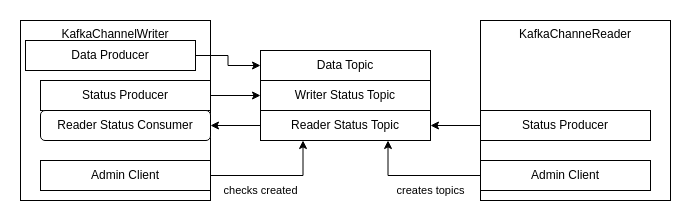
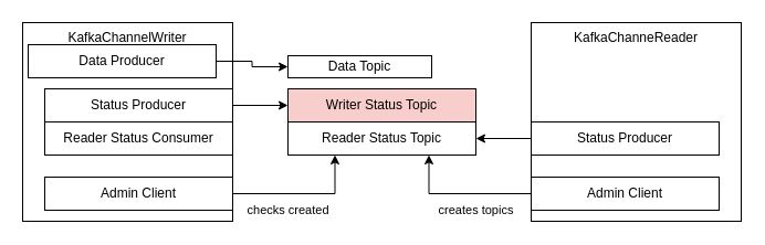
  <mxCell id="0" />
  <mxCell id="1" parent="0" />
  <mxCell id="2" value="KafkaChannelWriter" style="rounded=0;whiteSpace=wrap;html=1;verticalAlign=top;" vertex="1" parent="1"><mxGeometry x="20" y="20" width="190" height="180" as="geometry" /></mxCell>
  <mxCell id="3" style="edgeStyle=orthogonalEdgeStyle;rounded=0;orthogonalLoop=1;jettySize=auto;html=1;entryX=0;entryY=0.5;entryDx=0;entryDy=0;" edge="1" parent="1" source="4" target="12"><mxGeometry relative="1" as="geometry" /></mxCell>
  <mxCell id="4" value="Status Producer" style="rounded=0;whiteSpace=wrap;html=1;verticalAlign=middle;align=center;" vertex="1" parent="1"><mxGeometry x="40" y="80" width="170" height="30" as="geometry" /></mxCell>
- <mxCell id="5" value="Reader Status Consumer" style="whiteSpace=wrap;html=1;verticalAlign=middle;align=center;rounded=1;" vertex="1" parent="1"><mxGeometry x="40" y="110" width="170" height="30" as="geometry" /></mxCell>
+ <mxCell id="5" value="Reader Status Consumer" style="rounded=0;whiteSpace=wrap;html=1;verticalAlign=middle;align=center;" vertex="1" parent="1"><mxGeometry x="40" y="110" width="170" height="30" as="geometry" /></mxCell>
  <mxCell id="6" style="edgeStyle=orthogonalEdgeStyle;rounded=0;orthogonalLoop=1;jettySize=auto;html=1;entryX=0;entryY=0.5;entryDx=0;entryDy=0;" edge="1" parent="1" source="7" target="11"><mxGeometry relative="1" as="geometry" /></mxCell>
  <mxCell id="7" value="Data Producer" style="rounded=0;whiteSpace=wrap;html=1;verticalAlign=middle;align=center;" vertex="1" parent="1"><mxGeometry x="25" y="40" width="170" height="30" as="geometry" /></mxCell>
  <mxCell id="8" value="KafkaChanneReader" style="rounded=0;whiteSpace=wrap;html=1;verticalAlign=top;" vertex="1" parent="1"><mxGeometry x="480" y="20" width="190" height="180" as="geometry" /></mxCell>
  <mxCell id="9" style="edgeStyle=orthogonalEdgeStyle;rounded=0;orthogonalLoop=1;jettySize=auto;html=1;" edge="1" parent="1" source="10" target="14"><mxGeometry relative="1" as="geometry" /></mxCell>
  <mxCell id="10" value="Status Producer" style="rounded=0;whiteSpace=wrap;html=1;verticalAlign=middle;align=center;" vertex="1" parent="1"><mxGeometry x="480" y="110" width="170" height="30" as="geometry" /></mxCell>
- <mxCell id="11" value="Data Topic" style="rounded=0;whiteSpace=wrap;html=1;verticalAlign=middle;align=center;" vertex="1" parent="1"><mxGeometry x="260" y="50" width="170" height="30" as="geometry" /></mxCell>
- <mxCell id="12" value="Writer Status Topic" style="rounded=0;whiteSpace=wrap;html=1;verticalAlign=middle;align=center;" vertex="1" parent="1"><mxGeometry x="260" y="80" width="170" height="30" as="geometry" /></mxCell>
- <mxCell id="13" style="edgeStyle=orthogonalEdgeStyle;rounded=0;orthogonalLoop=1;jettySize=auto;html=1;entryX=1;entryY=0.5;entryDx=0;entryDy=0;" edge="1" parent="1" source="14" target="5"><mxGeometry relative="1" as="geometry" /></mxCell>
+ <mxCell id="11" value="Data Topic" style="rounded=0;whiteSpace=wrap;html=1;verticalAlign=middle;align=center;" vertex="1" parent="1"><mxGeometry x="260" y="50" width="130" height="20" as="geometry" /></mxCell>
+ <mxCell id="12" value="Writer Status Topic" style="rounded=0;whiteSpace=wrap;html=1;verticalAlign=middle;align=center;fillColor=#f8cecc;" vertex="1" parent="1"><mxGeometry x="260" y="80" width="170" height="30" as="geometry" /></mxCell>
  <mxCell id="14" value="Reader Status Topic" style="rounded=0;whiteSpace=wrap;html=1;verticalAlign=middle;align=center;" vertex="1" parent="1"><mxGeometry x="260" y="110" width="170" height="30" as="geometry" /></mxCell>
  <mxCell id="15" value="creates topics" style="edgeStyle=orthogonalEdgeStyle;rounded=0;orthogonalLoop=1;jettySize=auto;html=1;entryX=0.75;entryY=1;entryDx=0;entryDy=0;" edge="1" parent="1" source="16" target="14"><mxGeometry x="-0.216" y="15" relative="1" as="geometry"><mxPoint as="offset" /></mxGeometry></mxCell>
  <mxCell id="16" value="Admin Client" style="rounded=0;whiteSpace=wrap;html=1;verticalAlign=middle;align=center;" vertex="1" parent="1"><mxGeometry x="480" y="160" width="170" height="30" as="geometry" /></mxCell>
  <mxCell id="17" value="checks created" style="edgeStyle=orthogonalEdgeStyle;rounded=0;orthogonalLoop=1;jettySize=auto;html=1;entryX=0.25;entryY=1;entryDx=0;entryDy=0;" edge="1" parent="1" source="18" target="14"><mxGeometry x="-0.216" y="-15" relative="1" as="geometry"><mxPoint as="offset" /></mxGeometry></mxCell>
  <mxCell id="18" value="Admin Client" style="rounded=0;whiteSpace=wrap;html=1;verticalAlign=middle;align=center;" vertex="1" parent="1"><mxGeometry x="40" y="160" width="170" height="30" as="geometry" /></mxCell>
